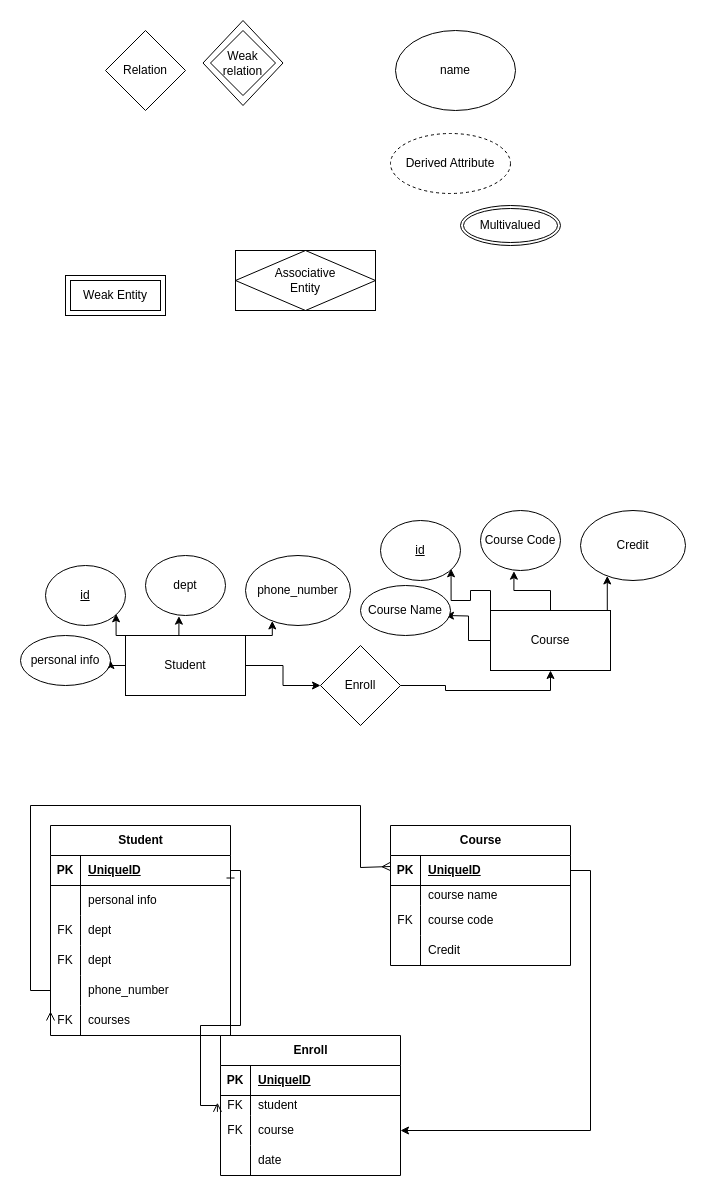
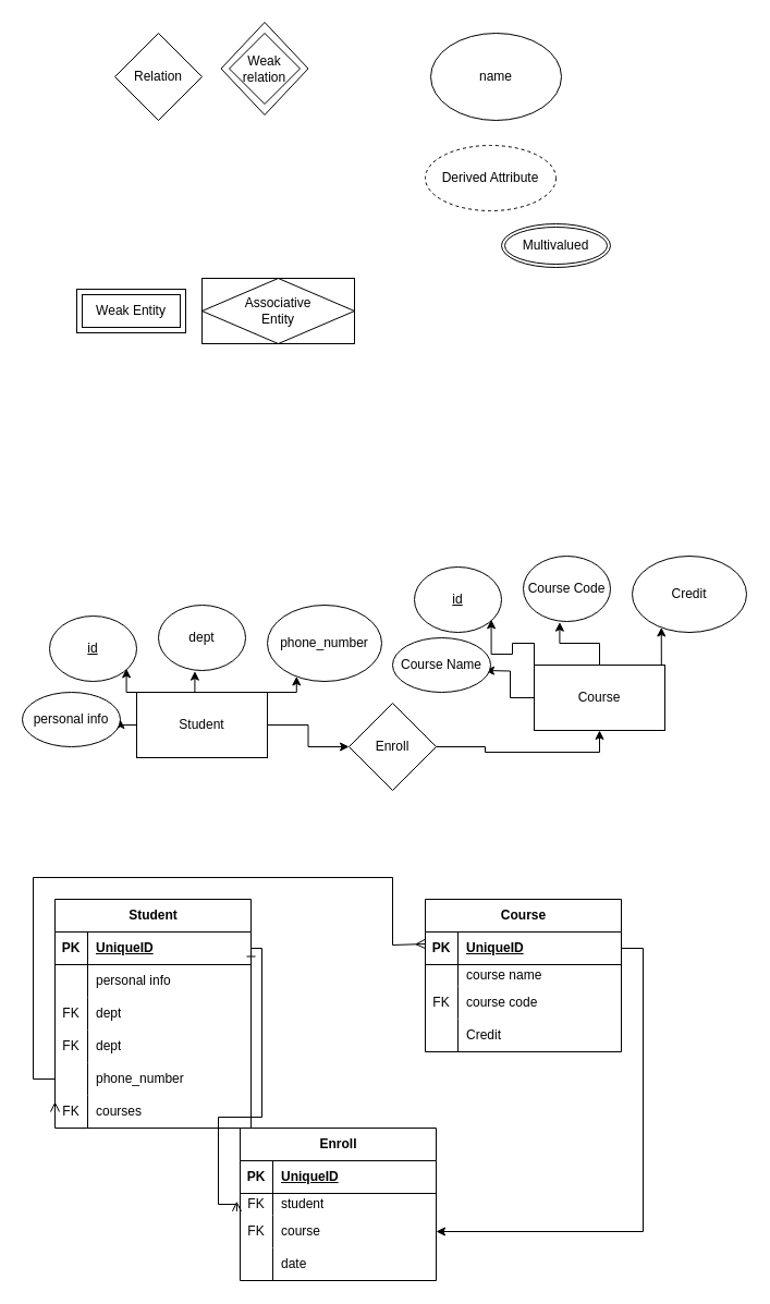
  <mxCell id="0" />
  <mxCell id="1" parent="0" />
- <mxCell id="2" value="Weak Entity" style="shape=ext;margin=3;double=1;whiteSpace=wrap;html=1;align=center;" parent="1" vertex="1"><mxGeometry x="65" y="275" width="100" height="40" as="geometry" /></mxCell>
- <mxCell id="3" value="Associative&#10;Entity" style="shape=associativeEntity;whiteSpace=wrap;html=1;align=center;" parent="1" vertex="1"><mxGeometry x="235" y="250" width="140" height="60" as="geometry" /></mxCell>
+ <mxCell id="2" value="Weak Entity" style="shape=ext;margin=3;double=1;whiteSpace=wrap;html=1;align=center;" parent="1" vertex="1"><mxGeometry x="70" y="265" width="100" height="40" as="geometry" /></mxCell>
+ <mxCell id="3" value="Associative&#10;Entity" style="shape=associativeEntity;whiteSpace=wrap;html=1;align=center;" parent="1" vertex="1"><mxGeometry x="185" y="255" width="140" height="60" as="geometry" /></mxCell>
  <mxCell id="4" value="Relation" style="rhombus;whiteSpace=wrap;html=1;" parent="1" vertex="1"><mxGeometry x="105" y="30" width="80" height="80" as="geometry" /></mxCell>
  <mxCell id="5" value="" style="rhombus;whiteSpace=wrap;html=1;" parent="1" vertex="1"><mxGeometry x="202.5" y="20" width="80" height="85" as="geometry" /></mxCell>
  <mxCell id="6" value="Weak relation" style="rhombus;whiteSpace=wrap;html=1;" parent="1" vertex="1"><mxGeometry x="210" y="30" width="65" height="65" as="geometry" /></mxCell>
  <mxCell id="7" value="name" style="ellipse;whiteSpace=wrap;html=1;" parent="1" vertex="1"><mxGeometry x="395" y="30" width="120" height="80" as="geometry" /></mxCell>
  <mxCell id="8" value="Derived Attribute" style="ellipse;whiteSpace=wrap;html=1;align=center;dashed=1;" parent="1" vertex="1"><mxGeometry x="390" y="133" width="120" height="60" as="geometry" /></mxCell>
  <mxCell id="9" value="Multivalued" style="ellipse;shape=doubleEllipse;margin=3;whiteSpace=wrap;html=1;align=center;" parent="1" vertex="1"><mxGeometry x="460" y="205" width="100" height="40" as="geometry" /></mxCell>
  <mxCell id="10" style="edgeStyle=orthogonalEdgeStyle;rounded=0;orthogonalLoop=1;jettySize=auto;html=1;exitX=0;exitY=0.5;exitDx=0;exitDy=0;entryX=1;entryY=0.5;entryDx=0;entryDy=0;" parent="1" source="12" target="16" edge="1"><mxGeometry relative="1" as="geometry" /></mxCell>
  <mxCell id="11" style="edgeStyle=orthogonalEdgeStyle;rounded=0;orthogonalLoop=1;jettySize=auto;html=1;exitX=1;exitY=0.5;exitDx=0;exitDy=0;entryX=0;entryY=0.5;entryDx=0;entryDy=0;" parent="1" source="12" target="30" edge="1"><mxGeometry relative="1" as="geometry" /></mxCell>
  <mxCell id="12" value="Student" style="rounded=0;whiteSpace=wrap;html=1;" parent="1" vertex="1"><mxGeometry x="125" y="635" width="120" height="60" as="geometry" /></mxCell>
  <mxCell id="13" value="&lt;u&gt;id&lt;/u&gt;" style="ellipse;whiteSpace=wrap;html=1;" parent="1" vertex="1"><mxGeometry x="45" y="565" width="80" height="60" as="geometry" /></mxCell>
  <mxCell id="14" value="dept" style="ellipse;whiteSpace=wrap;html=1;" parent="1" vertex="1"><mxGeometry x="145" y="555" width="80" height="60" as="geometry" /></mxCell>
  <mxCell id="15" value="phone_number" style="ellipse;whiteSpace=wrap;html=1;" parent="1" vertex="1"><mxGeometry x="245" y="555" width="105" height="70" as="geometry" /></mxCell>
  <mxCell id="16" value="personal info" style="ellipse;whiteSpace=wrap;html=1;" parent="1" vertex="1"><mxGeometry x="20" y="635" width="90" height="50" as="geometry" /></mxCell>
  <mxCell id="17" style="edgeStyle=orthogonalEdgeStyle;rounded=0;orthogonalLoop=1;jettySize=auto;html=1;exitX=0.5;exitY=0;exitDx=0;exitDy=0;entryX=0.418;entryY=1.011;entryDx=0;entryDy=0;entryPerimeter=0;" parent="1" source="12" target="14" edge="1"><mxGeometry relative="1" as="geometry" /></mxCell>
  <mxCell id="18" style="edgeStyle=orthogonalEdgeStyle;rounded=0;orthogonalLoop=1;jettySize=auto;html=1;exitX=0;exitY=0;exitDx=0;exitDy=0;entryX=0.882;entryY=0.805;entryDx=0;entryDy=0;entryPerimeter=0;" parent="1" source="12" target="13" edge="1"><mxGeometry relative="1" as="geometry" /></mxCell>
  <mxCell id="19" style="edgeStyle=orthogonalEdgeStyle;rounded=0;orthogonalLoop=1;jettySize=auto;html=1;exitX=1;exitY=0;exitDx=0;exitDy=0;entryX=0.255;entryY=0.935;entryDx=0;entryDy=0;entryPerimeter=0;" parent="1" source="12" target="15" edge="1"><mxGeometry relative="1" as="geometry" /></mxCell>
  <mxCell id="20" style="edgeStyle=orthogonalEdgeStyle;rounded=0;orthogonalLoop=1;jettySize=auto;html=1;exitX=0;exitY=0.5;exitDx=0;exitDy=0;entryX=1;entryY=0.5;entryDx=0;entryDy=0;" parent="1" source="21" edge="1"><mxGeometry relative="1" as="geometry"><mxPoint x="445" y="615" as="targetPoint" /></mxGeometry></mxCell>
  <mxCell id="21" value="Course" style="rounded=0;whiteSpace=wrap;html=1;" parent="1" vertex="1"><mxGeometry x="490" y="610" width="120" height="60" as="geometry" /></mxCell>
  <mxCell id="22" value="&lt;u&gt;id&lt;/u&gt;" style="ellipse;whiteSpace=wrap;html=1;" parent="1" vertex="1"><mxGeometry x="380" y="520" width="80" height="60" as="geometry" /></mxCell>
  <mxCell id="23" value="Course Code" style="ellipse;whiteSpace=wrap;html=1;" parent="1" vertex="1"><mxGeometry x="480" y="510" width="80" height="60" as="geometry" /></mxCell>
  <mxCell id="24" value="Credit" style="ellipse;whiteSpace=wrap;html=1;" parent="1" vertex="1"><mxGeometry x="580" y="510" width="105" height="70" as="geometry" /></mxCell>
  <mxCell id="25" value="Course Name" style="ellipse;whiteSpace=wrap;html=1;" parent="1" vertex="1"><mxGeometry x="360" y="585" width="90" height="50" as="geometry" /></mxCell>
  <mxCell id="26" style="edgeStyle=orthogonalEdgeStyle;rounded=0;orthogonalLoop=1;jettySize=auto;html=1;exitX=0.5;exitY=0;exitDx=0;exitDy=0;entryX=0.418;entryY=1.011;entryDx=0;entryDy=0;entryPerimeter=0;" parent="1" source="21" target="23" edge="1"><mxGeometry relative="1" as="geometry" /></mxCell>
  <mxCell id="27" style="edgeStyle=orthogonalEdgeStyle;rounded=0;orthogonalLoop=1;jettySize=auto;html=1;exitX=0;exitY=0;exitDx=0;exitDy=0;entryX=0.882;entryY=0.805;entryDx=0;entryDy=0;entryPerimeter=0;" parent="1" source="21" target="22" edge="1"><mxGeometry relative="1" as="geometry" /></mxCell>
  <mxCell id="28" style="edgeStyle=orthogonalEdgeStyle;rounded=0;orthogonalLoop=1;jettySize=auto;html=1;exitX=1;exitY=0;exitDx=0;exitDy=0;entryX=0.255;entryY=0.935;entryDx=0;entryDy=0;entryPerimeter=0;" parent="1" source="21" target="24" edge="1"><mxGeometry relative="1" as="geometry" /></mxCell>
  <mxCell id="29" style="edgeStyle=orthogonalEdgeStyle;rounded=0;orthogonalLoop=1;jettySize=auto;html=1;exitX=1;exitY=0.5;exitDx=0;exitDy=0;entryX=0.5;entryY=1;entryDx=0;entryDy=0;" parent="1" source="30" target="21" edge="1"><mxGeometry relative="1" as="geometry" /></mxCell>
  <mxCell id="30" value="Enroll" style="rhombus;whiteSpace=wrap;html=1;" parent="1" vertex="1"><mxGeometry x="320" y="645" width="80" height="80" as="geometry" /></mxCell>
  <mxCell id="31" value="Student" style="shape=table;startSize=30;container=1;collapsible=1;childLayout=tableLayout;fixedRows=1;rowLines=0;fontStyle=1;align=center;resizeLast=1;html=1;" parent="1" vertex="1"><mxGeometry x="50" y="825" width="180" height="210" as="geometry" /></mxCell>
  <mxCell id="32" value="" style="shape=tableRow;horizontal=0;startSize=0;swimlaneHead=0;swimlaneBody=0;fillColor=none;collapsible=0;dropTarget=0;points=[[0,0.5],[1,0.5]];portConstraint=eastwest;top=0;left=0;right=0;bottom=1;" parent="31" vertex="1"><mxGeometry y="30" width="180" height="30" as="geometry" /></mxCell>
  <mxCell id="33" value="PK" style="shape=partialRectangle;connectable=0;fillColor=none;top=0;left=0;bottom=0;right=0;fontStyle=1;overflow=hidden;whiteSpace=wrap;html=1;" parent="32" vertex="1"><mxGeometry width="30" height="30" as="geometry"><mxRectangle width="30" height="30" as="alternateBounds" /></mxGeometry></mxCell>
  <mxCell id="34" value="UniqueID" style="shape=partialRectangle;connectable=0;fillColor=none;top=0;left=0;bottom=0;right=0;align=left;spacingLeft=6;fontStyle=5;overflow=hidden;whiteSpace=wrap;html=1;" parent="32" vertex="1"><mxGeometry x="30" width="150" height="30" as="geometry"><mxRectangle width="150" height="30" as="alternateBounds" /></mxGeometry></mxCell>
  <mxCell id="35" value="" style="shape=tableRow;horizontal=0;startSize=0;swimlaneHead=0;swimlaneBody=0;fillColor=none;collapsible=0;dropTarget=0;points=[[0,0.5],[1,0.5]];portConstraint=eastwest;top=0;left=0;right=0;bottom=0;" parent="31" vertex="1"><mxGeometry y="60" width="180" height="30" as="geometry" /></mxCell>
  <mxCell id="36" value="" style="shape=partialRectangle;connectable=0;fillColor=none;top=0;left=0;bottom=0;right=0;editable=1;overflow=hidden;whiteSpace=wrap;html=1;" parent="35" vertex="1"><mxGeometry width="30" height="30" as="geometry"><mxRectangle width="30" height="30" as="alternateBounds" /></mxGeometry></mxCell>
  <mxCell id="37" value="&lt;span style=&quot;text-align: center;&quot;&gt;personal info&lt;/span&gt;" style="shape=partialRectangle;connectable=0;fillColor=none;top=0;left=0;bottom=0;right=0;align=left;spacingLeft=6;overflow=hidden;whiteSpace=wrap;html=1;" parent="35" vertex="1"><mxGeometry x="30" width="150" height="30" as="geometry"><mxRectangle width="150" height="30" as="alternateBounds" /></mxGeometry></mxCell>
  <mxCell id="38" value="" style="shape=tableRow;horizontal=0;startSize=0;swimlaneHead=0;swimlaneBody=0;fillColor=none;collapsible=0;dropTarget=0;points=[[0,0.5],[1,0.5]];portConstraint=eastwest;top=0;left=0;right=0;bottom=0;" parent="31" vertex="1"><mxGeometry y="90" width="180" height="30" as="geometry" /></mxCell>
  <mxCell id="39" value="FK" style="shape=partialRectangle;connectable=0;fillColor=none;top=0;left=0;bottom=0;right=0;editable=1;overflow=hidden;whiteSpace=wrap;html=1;" parent="38" vertex="1"><mxGeometry width="30" height="30" as="geometry"><mxRectangle width="30" height="30" as="alternateBounds" /></mxGeometry></mxCell>
  <mxCell id="40" value="&lt;span style=&quot;text-align: center;&quot;&gt;dept&lt;/span&gt;" style="shape=partialRectangle;connectable=0;fillColor=none;top=0;left=0;bottom=0;right=0;align=left;spacingLeft=6;overflow=hidden;whiteSpace=wrap;html=1;" parent="38" vertex="1"><mxGeometry x="30" width="150" height="30" as="geometry"><mxRectangle width="150" height="30" as="alternateBounds" /></mxGeometry></mxCell>
  <mxCell id="41" value="" style="shape=tableRow;horizontal=0;startSize=0;swimlaneHead=0;swimlaneBody=0;fillColor=none;collapsible=0;dropTarget=0;points=[[0,0.5],[1,0.5]];portConstraint=eastwest;top=0;left=0;right=0;bottom=0;" vertex="1" parent="31"><mxGeometry y="120" width="180" height="30" as="geometry" /></mxCell>
  <mxCell id="42" value="FK" style="shape=partialRectangle;connectable=0;fillColor=none;top=0;left=0;bottom=0;right=0;editable=1;overflow=hidden;whiteSpace=wrap;html=1;" vertex="1" parent="41"><mxGeometry width="30" height="30" as="geometry"><mxRectangle width="30" height="30" as="alternateBounds" /></mxGeometry></mxCell>
  <mxCell id="43" value="&lt;span style=&quot;text-align: center;&quot;&gt;dept&lt;/span&gt;" style="shape=partialRectangle;connectable=0;fillColor=none;top=0;left=0;bottom=0;right=0;align=left;spacingLeft=6;overflow=hidden;whiteSpace=wrap;html=1;" vertex="1" parent="41"><mxGeometry x="30" width="150" height="30" as="geometry"><mxRectangle width="150" height="30" as="alternateBounds" /></mxGeometry></mxCell>
  <mxCell id="44" value="" style="shape=tableRow;horizontal=0;startSize=0;swimlaneHead=0;swimlaneBody=0;fillColor=none;collapsible=0;dropTarget=0;points=[[0,0.5],[1,0.5]];portConstraint=eastwest;top=0;left=0;right=0;bottom=0;" parent="31" vertex="1"><mxGeometry y="150" width="180" height="30" as="geometry" /></mxCell>
  <mxCell id="45" value="" style="shape=partialRectangle;connectable=0;fillColor=none;top=0;left=0;bottom=0;right=0;editable=1;overflow=hidden;whiteSpace=wrap;html=1;" parent="44" vertex="1"><mxGeometry width="30" height="30" as="geometry"><mxRectangle width="30" height="30" as="alternateBounds" /></mxGeometry></mxCell>
  <mxCell id="46" value="&lt;span style=&quot;text-align: center;&quot;&gt;phone_number&lt;/span&gt;" style="shape=partialRectangle;connectable=0;fillColor=none;top=0;left=0;bottom=0;right=0;align=left;spacingLeft=6;overflow=hidden;whiteSpace=wrap;html=1;" parent="44" vertex="1"><mxGeometry x="30" width="150" height="30" as="geometry"><mxRectangle width="150" height="30" as="alternateBounds" /></mxGeometry></mxCell>
  <mxCell id="47" value="" style="shape=tableRow;horizontal=0;startSize=0;swimlaneHead=0;swimlaneBody=0;fillColor=none;collapsible=0;dropTarget=0;points=[[0,0.5],[1,0.5]];portConstraint=eastwest;top=0;left=0;right=0;bottom=0;" parent="31" vertex="1"><mxGeometry y="180" width="180" height="30" as="geometry" /></mxCell>
  <mxCell id="48" value="FK" style="shape=partialRectangle;connectable=0;fillColor=none;top=0;left=0;bottom=0;right=0;editable=1;overflow=hidden;whiteSpace=wrap;html=1;" parent="47" vertex="1"><mxGeometry width="30" height="30" as="geometry"><mxRectangle width="30" height="30" as="alternateBounds" /></mxGeometry></mxCell>
  <mxCell id="49" value="&lt;span style=&quot;text-align: center;&quot;&gt;courses&lt;/span&gt;" style="shape=partialRectangle;connectable=0;fillColor=none;top=0;left=0;bottom=0;right=0;align=left;spacingLeft=6;overflow=hidden;whiteSpace=wrap;html=1;" parent="47" vertex="1"><mxGeometry x="30" width="150" height="30" as="geometry"><mxRectangle width="150" height="30" as="alternateBounds" /></mxGeometry></mxCell>
  <mxCell id="50" value="Course" style="shape=table;startSize=30;container=1;collapsible=1;childLayout=tableLayout;fixedRows=1;rowLines=0;fontStyle=1;align=center;resizeLast=1;html=1;" parent="1" vertex="1"><mxGeometry x="390" y="825" width="180" height="140" as="geometry" /></mxCell>
  <mxCell id="51" value="" style="shape=tableRow;horizontal=0;startSize=0;swimlaneHead=0;swimlaneBody=0;fillColor=none;collapsible=0;dropTarget=0;points=[[0,0.5],[1,0.5]];portConstraint=eastwest;top=0;left=0;right=0;bottom=1;" parent="50" vertex="1"><mxGeometry y="30" width="180" height="30" as="geometry" /></mxCell>
  <mxCell id="52" value="PK" style="shape=partialRectangle;connectable=0;fillColor=none;top=0;left=0;bottom=0;right=0;fontStyle=1;overflow=hidden;whiteSpace=wrap;html=1;" parent="51" vertex="1"><mxGeometry width="30" height="30" as="geometry"><mxRectangle width="30" height="30" as="alternateBounds" /></mxGeometry></mxCell>
  <mxCell id="53" value="UniqueID" style="shape=partialRectangle;connectable=0;fillColor=none;top=0;left=0;bottom=0;right=0;align=left;spacingLeft=6;fontStyle=5;overflow=hidden;whiteSpace=wrap;html=1;" parent="51" vertex="1"><mxGeometry x="30" width="150" height="30" as="geometry"><mxRectangle width="150" height="30" as="alternateBounds" /></mxGeometry></mxCell>
  <mxCell id="54" value="" style="shape=tableRow;horizontal=0;startSize=0;swimlaneHead=0;swimlaneBody=0;fillColor=none;collapsible=0;dropTarget=0;points=[[0,0.5],[1,0.5]];portConstraint=eastwest;top=0;left=0;right=0;bottom=0;" parent="50" vertex="1"><mxGeometry y="60" width="180" height="20" as="geometry" /></mxCell>
  <mxCell id="55" value="" style="shape=partialRectangle;connectable=0;fillColor=none;top=0;left=0;bottom=0;right=0;editable=1;overflow=hidden;whiteSpace=wrap;html=1;" parent="54" vertex="1"><mxGeometry width="30" height="20" as="geometry"><mxRectangle width="30" height="20" as="alternateBounds" /></mxGeometry></mxCell>
  <mxCell id="56" value="&lt;span style=&quot;text-align: center;&quot;&gt;course name&lt;/span&gt;" style="shape=partialRectangle;connectable=0;fillColor=none;top=0;left=0;bottom=0;right=0;align=left;spacingLeft=6;overflow=hidden;whiteSpace=wrap;html=1;" parent="54" vertex="1"><mxGeometry x="30" width="150" height="20" as="geometry"><mxRectangle width="150" height="20" as="alternateBounds" /></mxGeometry></mxCell>
  <mxCell id="57" value="" style="shape=tableRow;horizontal=0;startSize=0;swimlaneHead=0;swimlaneBody=0;fillColor=none;collapsible=0;dropTarget=0;points=[[0,0.5],[1,0.5]];portConstraint=eastwest;top=0;left=0;right=0;bottom=0;" parent="50" vertex="1"><mxGeometry y="80" width="180" height="30" as="geometry" /></mxCell>
  <mxCell id="58" value="FK" style="shape=partialRectangle;connectable=0;fillColor=none;top=0;left=0;bottom=0;right=0;editable=1;overflow=hidden;whiteSpace=wrap;html=1;" parent="57" vertex="1"><mxGeometry width="30" height="30" as="geometry"><mxRectangle width="30" height="30" as="alternateBounds" /></mxGeometry></mxCell>
  <mxCell id="59" value="&lt;span style=&quot;text-align: center;&quot;&gt;course code&lt;/span&gt;" style="shape=partialRectangle;connectable=0;fillColor=none;top=0;left=0;bottom=0;right=0;align=left;spacingLeft=6;overflow=hidden;whiteSpace=wrap;html=1;" parent="57" vertex="1"><mxGeometry x="30" width="150" height="30" as="geometry"><mxRectangle width="150" height="30" as="alternateBounds" /></mxGeometry></mxCell>
  <mxCell id="60" value="" style="shape=tableRow;horizontal=0;startSize=0;swimlaneHead=0;swimlaneBody=0;fillColor=none;collapsible=0;dropTarget=0;points=[[0,0.5],[1,0.5]];portConstraint=eastwest;top=0;left=0;right=0;bottom=0;" parent="50" vertex="1"><mxGeometry y="110" width="180" height="30" as="geometry" /></mxCell>
  <mxCell id="61" value="" style="shape=partialRectangle;connectable=0;fillColor=none;top=0;left=0;bottom=0;right=0;editable=1;overflow=hidden;whiteSpace=wrap;html=1;" parent="60" vertex="1"><mxGeometry width="30" height="30" as="geometry"><mxRectangle width="30" height="30" as="alternateBounds" /></mxGeometry></mxCell>
  <mxCell id="62" value="&lt;span style=&quot;text-align: center;&quot;&gt;Credit&lt;/span&gt;" style="shape=partialRectangle;connectable=0;fillColor=none;top=0;left=0;bottom=0;right=0;align=left;spacingLeft=6;overflow=hidden;whiteSpace=wrap;html=1;" parent="60" vertex="1"><mxGeometry x="30" width="150" height="30" as="geometry"><mxRectangle width="150" height="30" as="alternateBounds" /></mxGeometry></mxCell>
  <mxCell id="63" value="Enroll" style="shape=table;startSize=30;container=1;collapsible=1;childLayout=tableLayout;fixedRows=1;rowLines=0;fontStyle=1;align=center;resizeLast=1;html=1;" parent="1" vertex="1"><mxGeometry x="220" y="1035" width="180" height="140" as="geometry" /></mxCell>
  <mxCell id="64" value="" style="shape=tableRow;horizontal=0;startSize=0;swimlaneHead=0;swimlaneBody=0;fillColor=none;collapsible=0;dropTarget=0;points=[[0,0.5],[1,0.5]];portConstraint=eastwest;top=0;left=0;right=0;bottom=1;" parent="63" vertex="1"><mxGeometry y="30" width="180" height="30" as="geometry" /></mxCell>
  <mxCell id="65" value="PK" style="shape=partialRectangle;connectable=0;fillColor=none;top=0;left=0;bottom=0;right=0;fontStyle=1;overflow=hidden;whiteSpace=wrap;html=1;" parent="64" vertex="1"><mxGeometry width="30" height="30" as="geometry"><mxRectangle width="30" height="30" as="alternateBounds" /></mxGeometry></mxCell>
  <mxCell id="66" value="UniqueID" style="shape=partialRectangle;connectable=0;fillColor=none;top=0;left=0;bottom=0;right=0;align=left;spacingLeft=6;fontStyle=5;overflow=hidden;whiteSpace=wrap;html=1;" parent="64" vertex="1"><mxGeometry x="30" width="150" height="30" as="geometry"><mxRectangle width="150" height="30" as="alternateBounds" /></mxGeometry></mxCell>
  <mxCell id="67" value="" style="shape=tableRow;horizontal=0;startSize=0;swimlaneHead=0;swimlaneBody=0;fillColor=none;collapsible=0;dropTarget=0;points=[[0,0.5],[1,0.5]];portConstraint=eastwest;top=0;left=0;right=0;bottom=0;" parent="63" vertex="1"><mxGeometry y="60" width="180" height="20" as="geometry" /></mxCell>
  <mxCell id="68" value="FK" style="shape=partialRectangle;connectable=0;fillColor=none;top=0;left=0;bottom=0;right=0;editable=1;overflow=hidden;whiteSpace=wrap;html=1;" parent="67" vertex="1"><mxGeometry width="30" height="20" as="geometry"><mxRectangle width="30" height="20" as="alternateBounds" /></mxGeometry></mxCell>
  <mxCell id="69" value="&lt;div style=&quot;text-align: center;&quot;&gt;student&lt;/div&gt;" style="shape=partialRectangle;connectable=0;fillColor=none;top=0;left=0;bottom=0;right=0;align=left;spacingLeft=6;overflow=hidden;whiteSpace=wrap;html=1;" parent="67" vertex="1"><mxGeometry x="30" width="150" height="20" as="geometry"><mxRectangle width="150" height="20" as="alternateBounds" /></mxGeometry></mxCell>
  <mxCell id="70" value="" style="shape=tableRow;horizontal=0;startSize=0;swimlaneHead=0;swimlaneBody=0;fillColor=none;collapsible=0;dropTarget=0;points=[[0,0.5],[1,0.5]];portConstraint=eastwest;top=0;left=0;right=0;bottom=0;" parent="63" vertex="1"><mxGeometry y="80" width="180" height="30" as="geometry" /></mxCell>
  <mxCell id="71" value="FK" style="shape=partialRectangle;connectable=0;fillColor=none;top=0;left=0;bottom=0;right=0;editable=1;overflow=hidden;whiteSpace=wrap;html=1;" parent="70" vertex="1"><mxGeometry width="30" height="30" as="geometry"><mxRectangle width="30" height="30" as="alternateBounds" /></mxGeometry></mxCell>
  <mxCell id="72" value="&lt;span style=&quot;text-align: center;&quot;&gt;course&lt;/span&gt;" style="shape=partialRectangle;connectable=0;fillColor=none;top=0;left=0;bottom=0;right=0;align=left;spacingLeft=6;overflow=hidden;whiteSpace=wrap;html=1;" parent="70" vertex="1"><mxGeometry x="30" width="150" height="30" as="geometry"><mxRectangle width="150" height="30" as="alternateBounds" /></mxGeometry></mxCell>
  <mxCell id="73" value="" style="shape=tableRow;horizontal=0;startSize=0;swimlaneHead=0;swimlaneBody=0;fillColor=none;collapsible=0;dropTarget=0;points=[[0,0.5],[1,0.5]];portConstraint=eastwest;top=0;left=0;right=0;bottom=0;" parent="63" vertex="1"><mxGeometry y="110" width="180" height="30" as="geometry" /></mxCell>
  <mxCell id="74" value="" style="shape=partialRectangle;connectable=0;fillColor=none;top=0;left=0;bottom=0;right=0;editable=1;overflow=hidden;whiteSpace=wrap;html=1;" parent="73" vertex="1"><mxGeometry width="30" height="30" as="geometry"><mxRectangle width="30" height="30" as="alternateBounds" /></mxGeometry></mxCell>
  <mxCell id="75" value="date" style="shape=partialRectangle;connectable=0;fillColor=none;top=0;left=0;bottom=0;right=0;align=left;spacingLeft=6;overflow=hidden;whiteSpace=wrap;html=1;" parent="73" vertex="1"><mxGeometry x="30" width="150" height="30" as="geometry"><mxRectangle width="150" height="30" as="alternateBounds" /></mxGeometry></mxCell>
  <mxCell id="76" style="edgeStyle=orthogonalEdgeStyle;rounded=0;orthogonalLoop=1;jettySize=auto;html=1;exitX=0;exitY=0.5;exitDx=0;exitDy=0;entryX=-0.002;entryY=0.367;entryDx=0;entryDy=0;entryPerimeter=0;endArrow=ERmany;endFill=0;startArrow=ERmany;startFill=0;" parent="1" source="47" target="51" edge="1"><mxGeometry relative="1" as="geometry"><Array as="points"><mxPoint x="30" y="990" /><mxPoint x="30" y="805" /><mxPoint x="360" y="805" /><mxPoint x="360" y="867" /><mxPoint x="390" y="867" /></Array></mxGeometry></mxCell>
  <mxCell id="77" style="edgeStyle=orthogonalEdgeStyle;rounded=0;orthogonalLoop=1;jettySize=auto;html=1;exitX=1;exitY=0.25;exitDx=0;exitDy=0;entryX=-0.017;entryY=0.817;entryDx=0;entryDy=0;entryPerimeter=0;startArrow=baseDash;startFill=0;endArrow=ERmany;endFill=0;" parent="1" source="31" target="67" edge="1"><mxGeometry relative="1" as="geometry"><Array as="points"><mxPoint x="240" y="870" /><mxPoint x="240" y="1025" /><mxPoint x="200" y="1025" /><mxPoint x="200" y="1105" /><mxPoint x="217" y="1105" /></Array></mxGeometry></mxCell>
  <mxCell id="78" style="edgeStyle=orthogonalEdgeStyle;rounded=0;orthogonalLoop=1;jettySize=auto;html=1;exitX=1;exitY=0.5;exitDx=0;exitDy=0;entryX=1;entryY=0.5;entryDx=0;entryDy=0;" parent="1" source="51" target="70" edge="1"><mxGeometry relative="1" as="geometry" /></mxCell>
